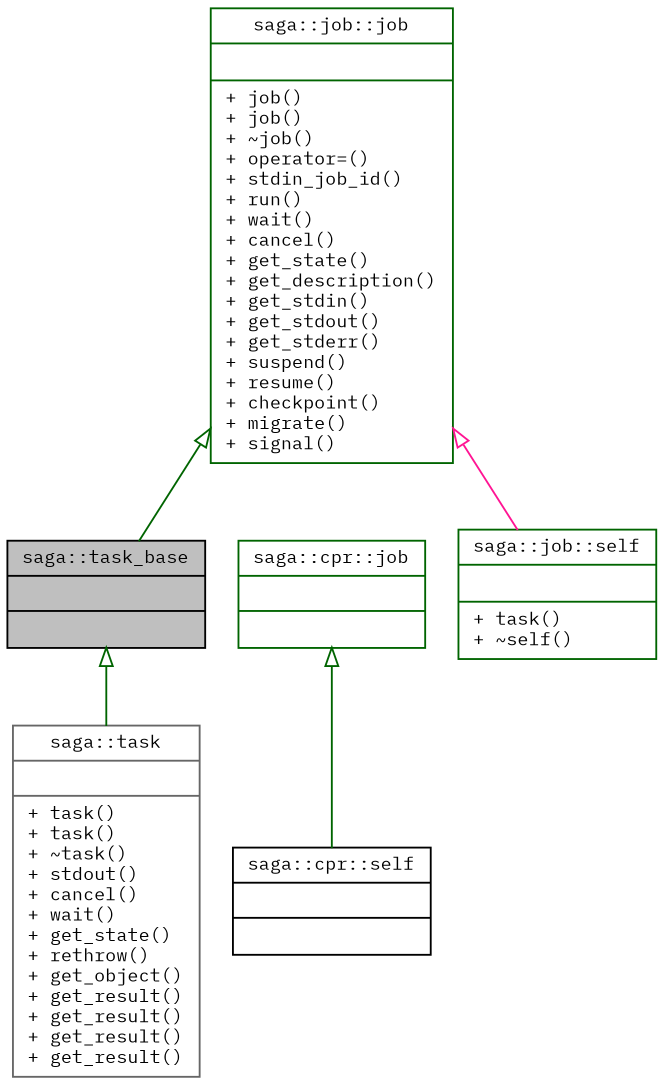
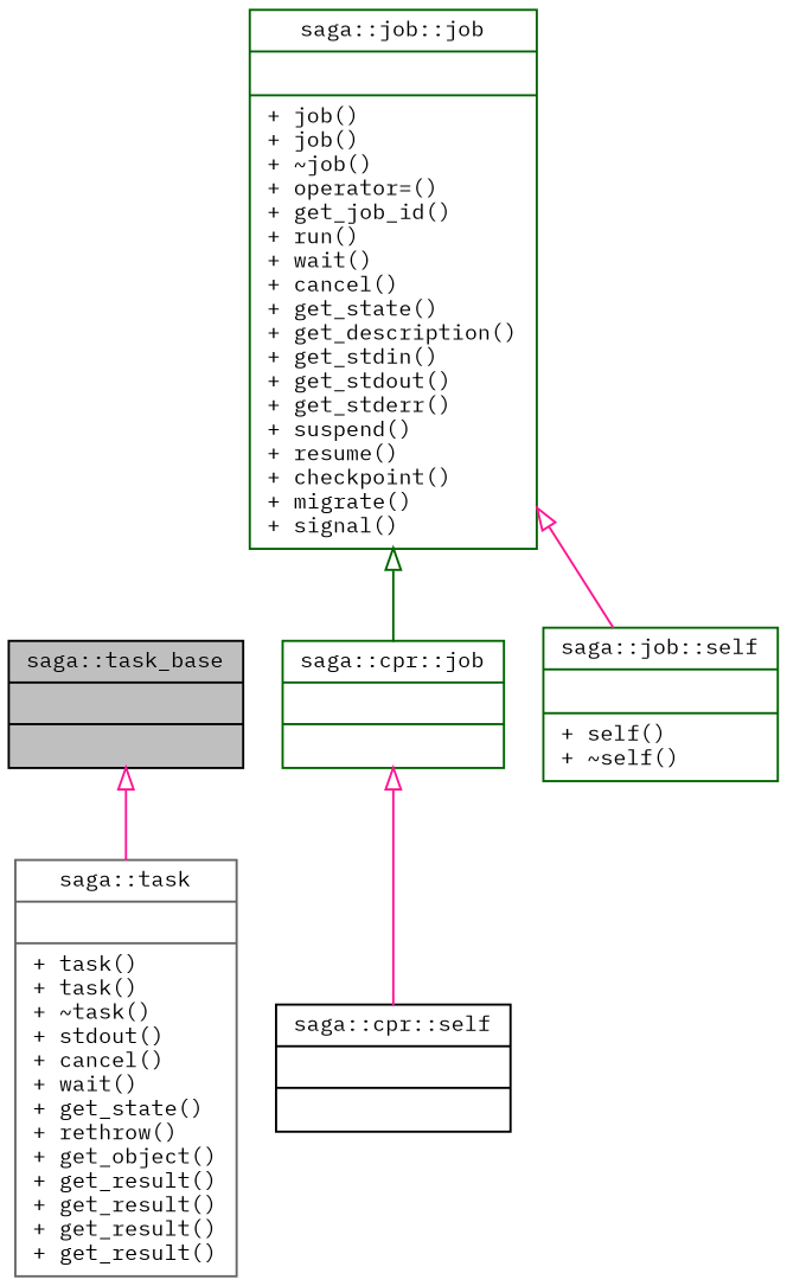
  digraph {
    fontname="IBM Plex Mono"
    node [color=darkgreen fontname="IBM Plex Mono" fontsize=10 shape=record]
    edge [arrowtail=onormal color=deeppink dir=back fontname="IBM Plex Mono" fontsize=10 labelfontname=FreeSans labelfontsize=10 style=solid]
    n1 [color=black fillcolor=grey75 fontcolor=black height=0.2 label="{saga::task_base\n||}" style=filled width=0.4]
    n2 [color=gray40 height=0.2 label="{saga::task\n||+ task()\l+ task()\l+ ~task()\l+ stdout()\l+ cancel()\l+ wait()\l+ get_state()\l+ rethrow()\l+ get_object()\l+ get_result()\l+ get_result()\l+ get_result()\l+ get_result()\l}" width=0.4]
-   n3 [height=0.2 label="{saga::job::job\n||+ job()\l+ job()\l+ ~job()\l+ operator=()\l+ stdin_job_id()\l+ run()\l+ wait()\l+ cancel()\l+ get_state()\l+ get_description()\l+ get_stdin()\l+ get_stdout()\l+ get_stderr()\l+ suspend()\l+ resume()\l+ checkpoint()\l+ migrate()\l+ signal()\l}" width=0.4]
+   n3 [height=0.2 label="{saga::job::job\n||+ job()\l+ job()\l+ ~job()\l+ operator=()\l+ get_job_id()\l+ run()\l+ wait()\l+ cancel()\l+ get_state()\l+ get_description()\l+ get_stdin()\l+ get_stdout()\l+ get_stderr()\l+ suspend()\l+ resume()\l+ checkpoint()\l+ migrate()\l+ signal()\l}" width=0.4]
    n4 [height=0.2 label="{saga::cpr::job\n||}" width=0.4]
-   n5 [height=0.2 label="{saga::job::self\n||+ task()\l+ ~self()\l}" width=0.4]
+   n5 [height=0.2 label="{saga::job::self\n||+ self()\l+ ~self()\l}" width=0.4]
    n6 [color=black height=0.2 label="{saga::cpr::self\n||}" width=0.4]
-   n1 -> n2 [color=darkgreen]
-   n3 -> n1 [color=darkgreen]
+   n1 -> n2
+   n3 -> n4 [color=darkgreen]
    n3 -> n5
-   n4 -> n6 [color=darkgreen]
+   n4 -> n6
  }
